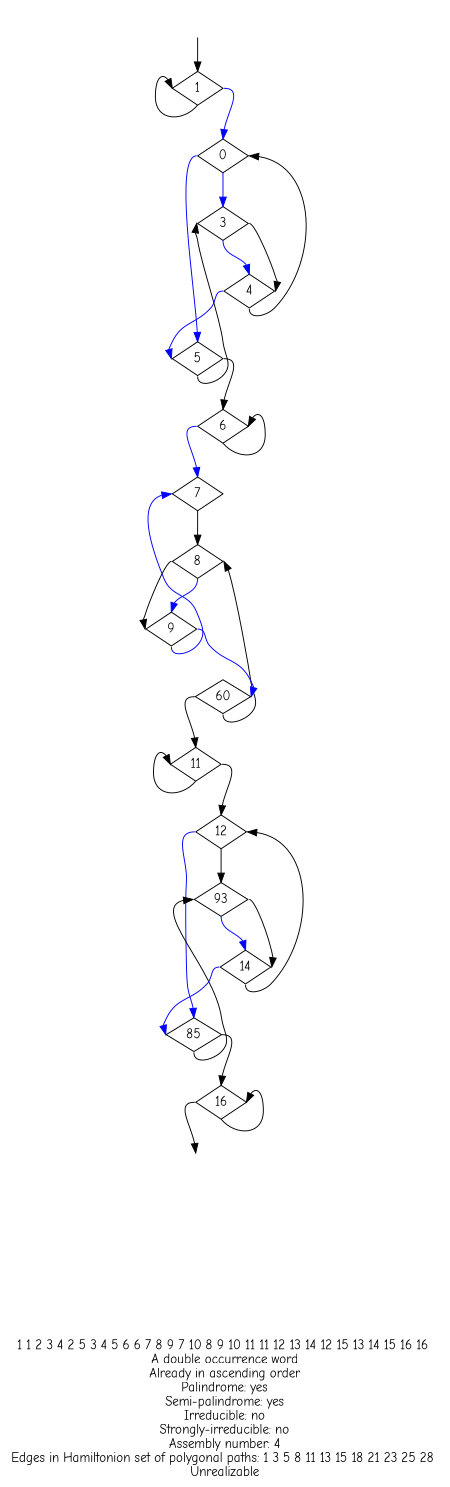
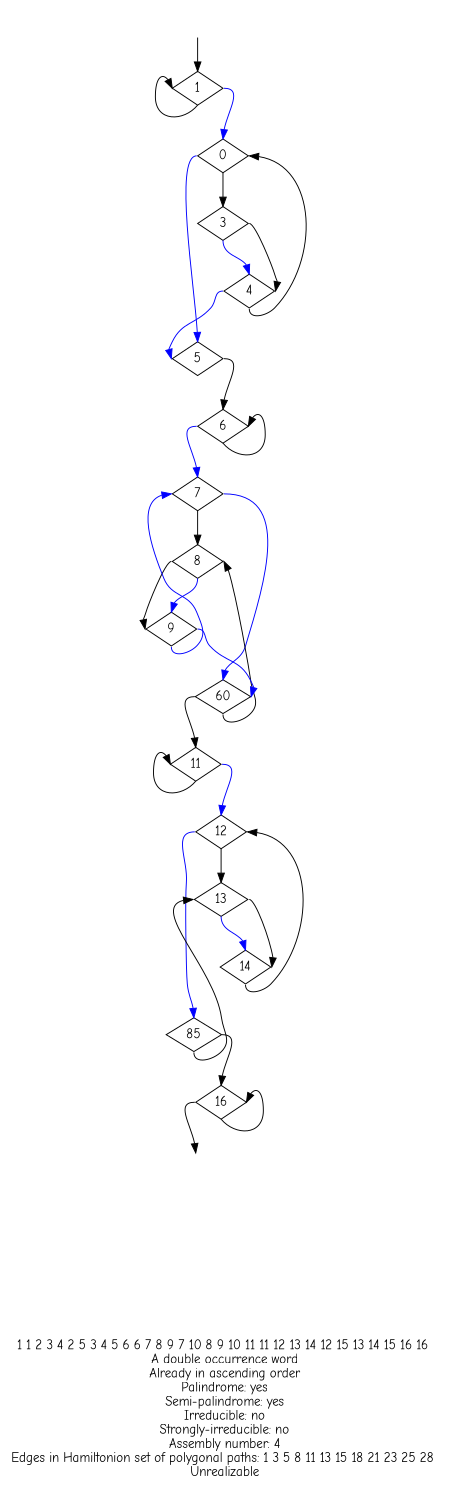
  digraph {
    fontname="Comic Neue"
    label="1 1 2 3 4 2 5 3 4 5 6 6 7 8 9 7 10 8 9 10 11 11 12 13 14 12 15 13 14 15 16 16 \nA double occurrence word\nAlready in ascending order\nPalindrome: yes\nSemi-palindrome: yes\nIrreducible: no\nStrongly-irreducible: no\nAssembly number: 4\nEdges in Hamiltonion set of polygonal paths: 1 3 5 8 11 13 15 18 21 23 25 28 \nUnrealizable\n"
    node [fontname="Comic Neue" shape=diamond]
    edge [fontname="Comic Neue" headport=n tailport=s]
    a [style=invis]
    1
    n3 [label=0]
    b [style=invis]
    3
    5
    4
    6
    7
    8
    n11 [label=60]
    9
    11
    12
-   13 [label=93]
+   13
    n16 [label=85]
    14
    16
    a -> 1
    1 -> 1 [headport=w]
    1 -> n3 [color=blue tailport=e]
-   n3 -> 3 [color=blue]
+   n3 -> 3
    n3 -> 5 [color=blue tailport=w]
    3 -> 4 [color=blue]
    3 -> 4 [headport=e tailport=e]
-   5 -> 3 [headport=w]
    5 -> 6 [tailport=e]
    4 -> n3 [headport=e]
    4 -> 5 [color=blue headport=w tailport=w]
    6 -> 6 [headport=e]
    6 -> 7 [color=blue tailport=w]
    7 -> 8
+   7 -> n11 [color=blue tailport=e]
    8 -> 9 [color=blue]
    8 -> 9 [headport=w tailport=w]
    n11 -> 8 [headport=e]
    n11 -> 11 [tailport=w]
    9 -> 7 [color=blue headport=w]
    9 -> n11 [color=blue headport=e tailport=e]
    11 -> 11 [headport=w]
-   11 -> 12 [color=black tailport=e]
+   11 -> 12 [color=blue tailport=e]
    12 -> 13
    12 -> n16 [color=blue tailport=w]
    13 -> 14 [color=blue]
    13 -> 14 [headport=e tailport=e]
    n16 -> 13 [headport=w]
    n16 -> 16 [tailport=e]
    14 -> 12 [headport=e]
-   14 -> n16 [color=blue headport=w tailport=w]
    16 -> b [tailport=w]
    16 -> 16 [headport=e]
  }
